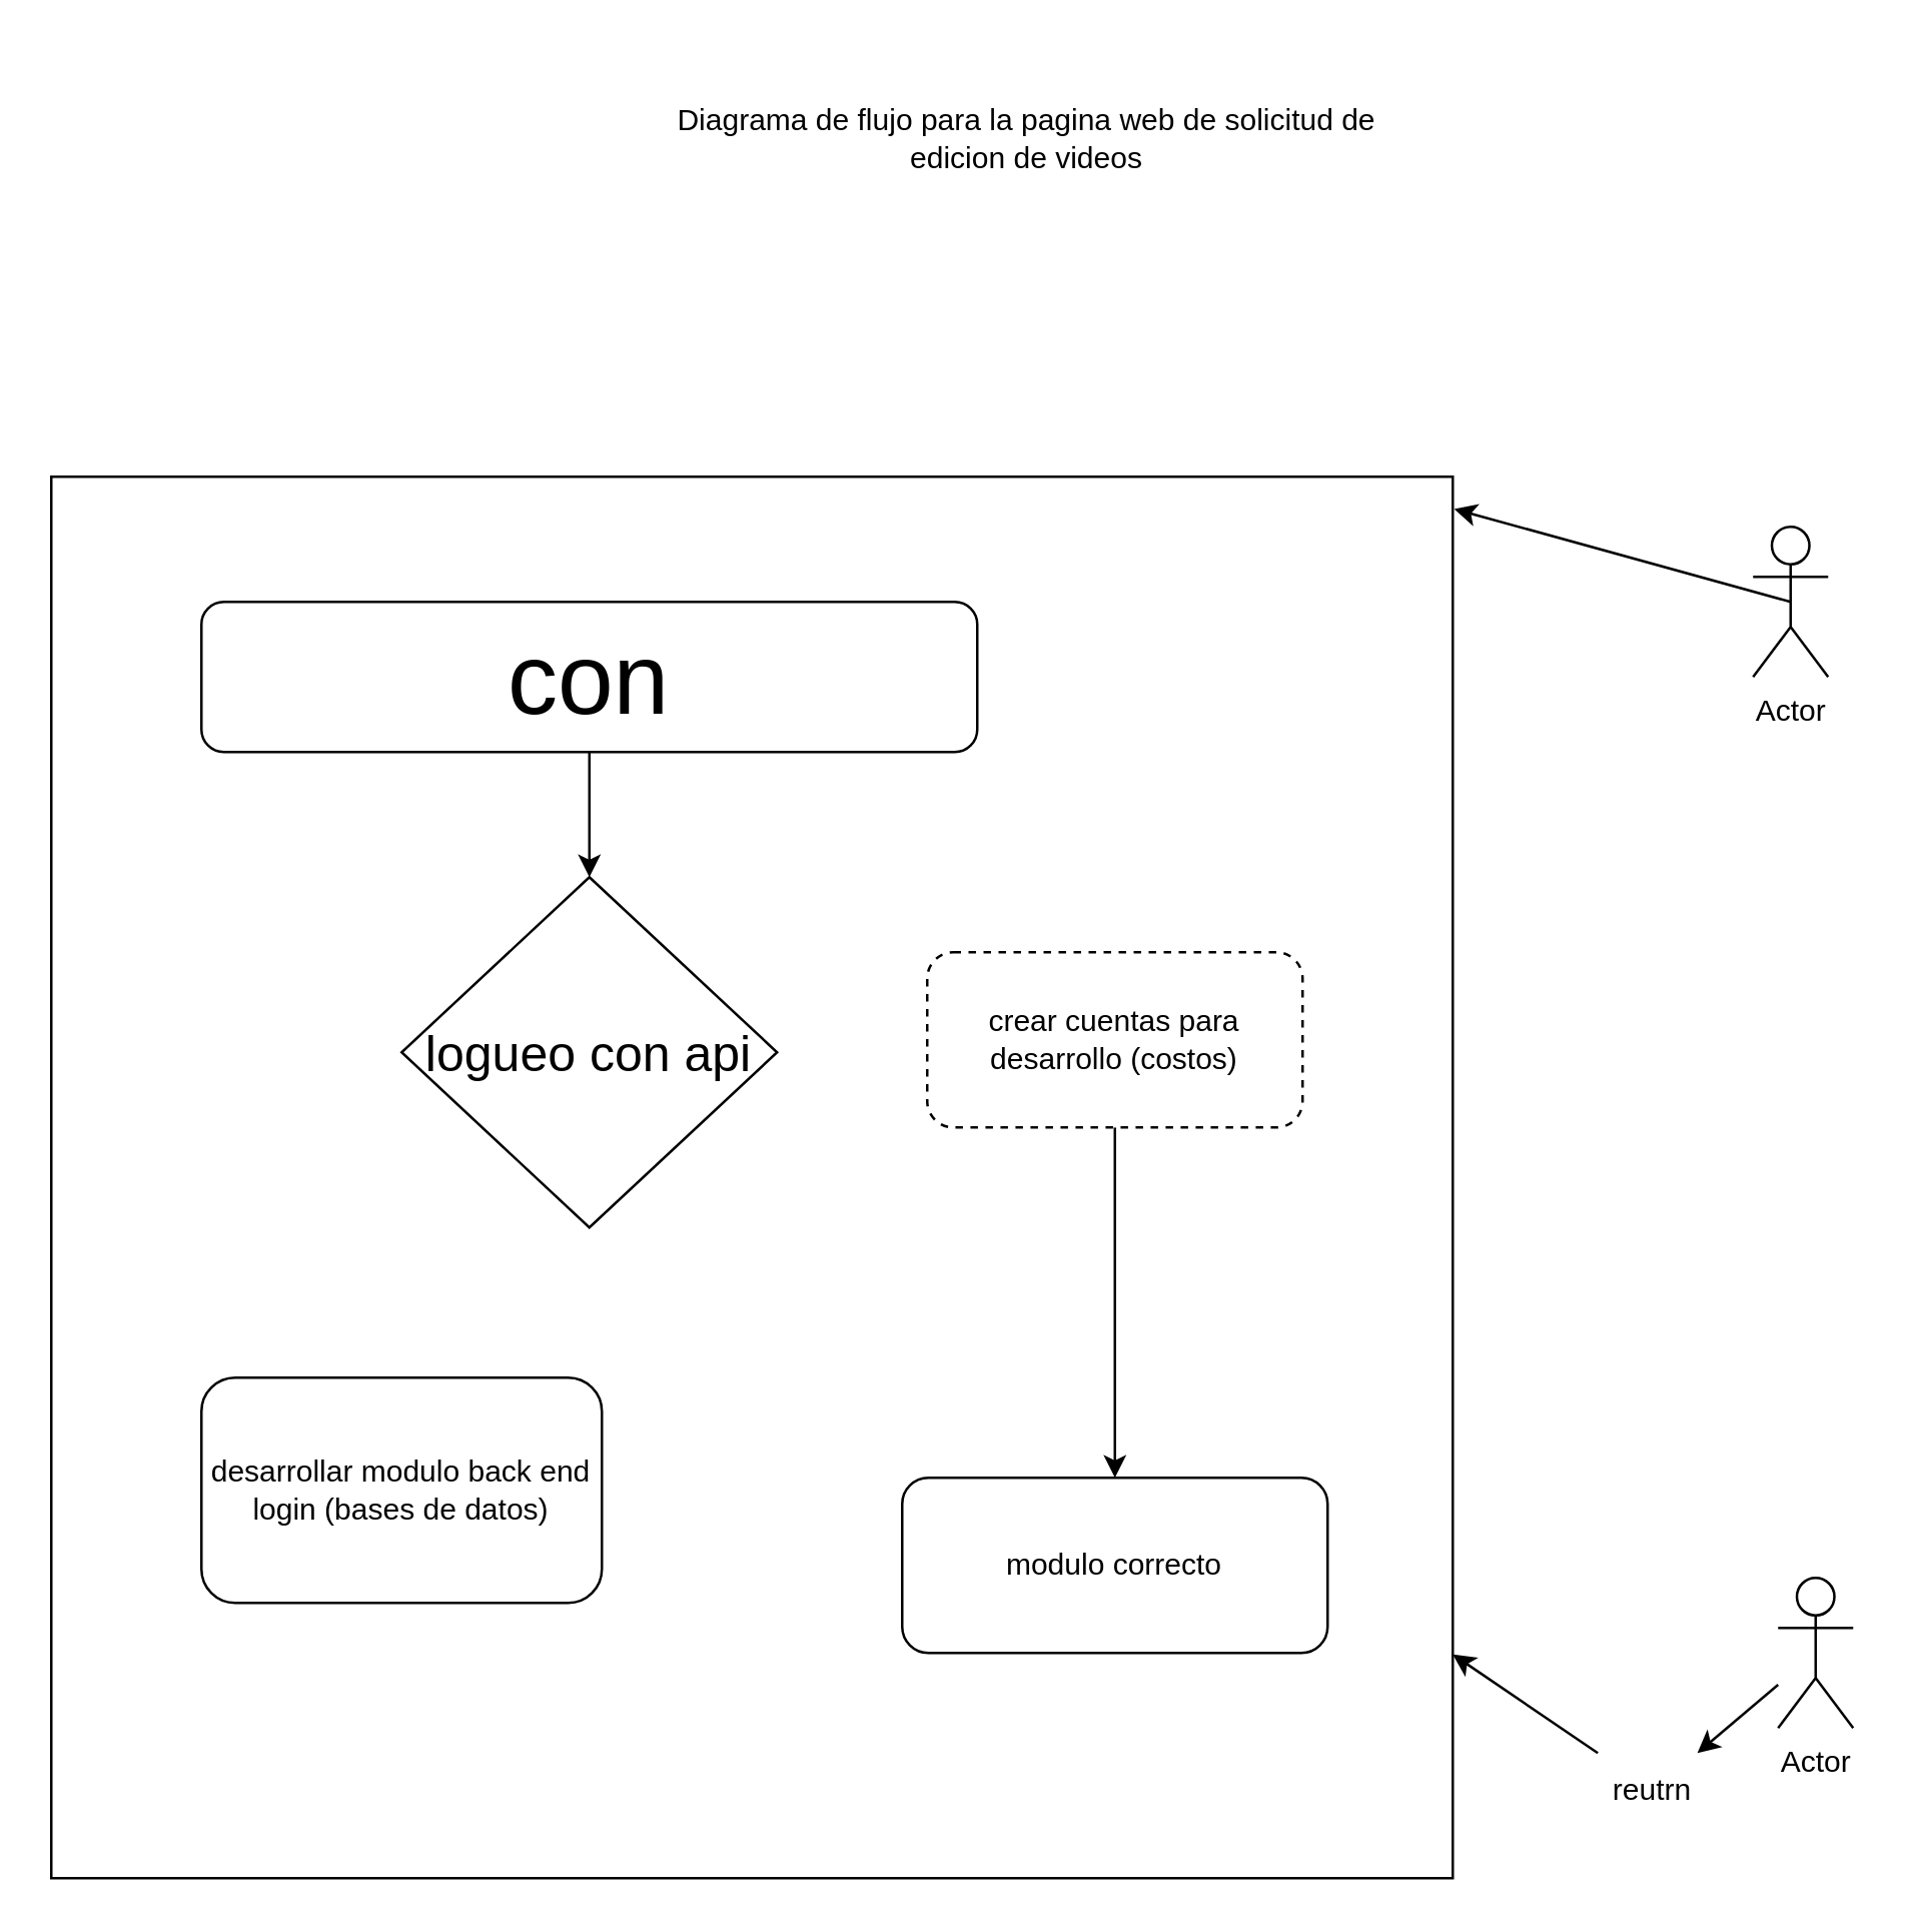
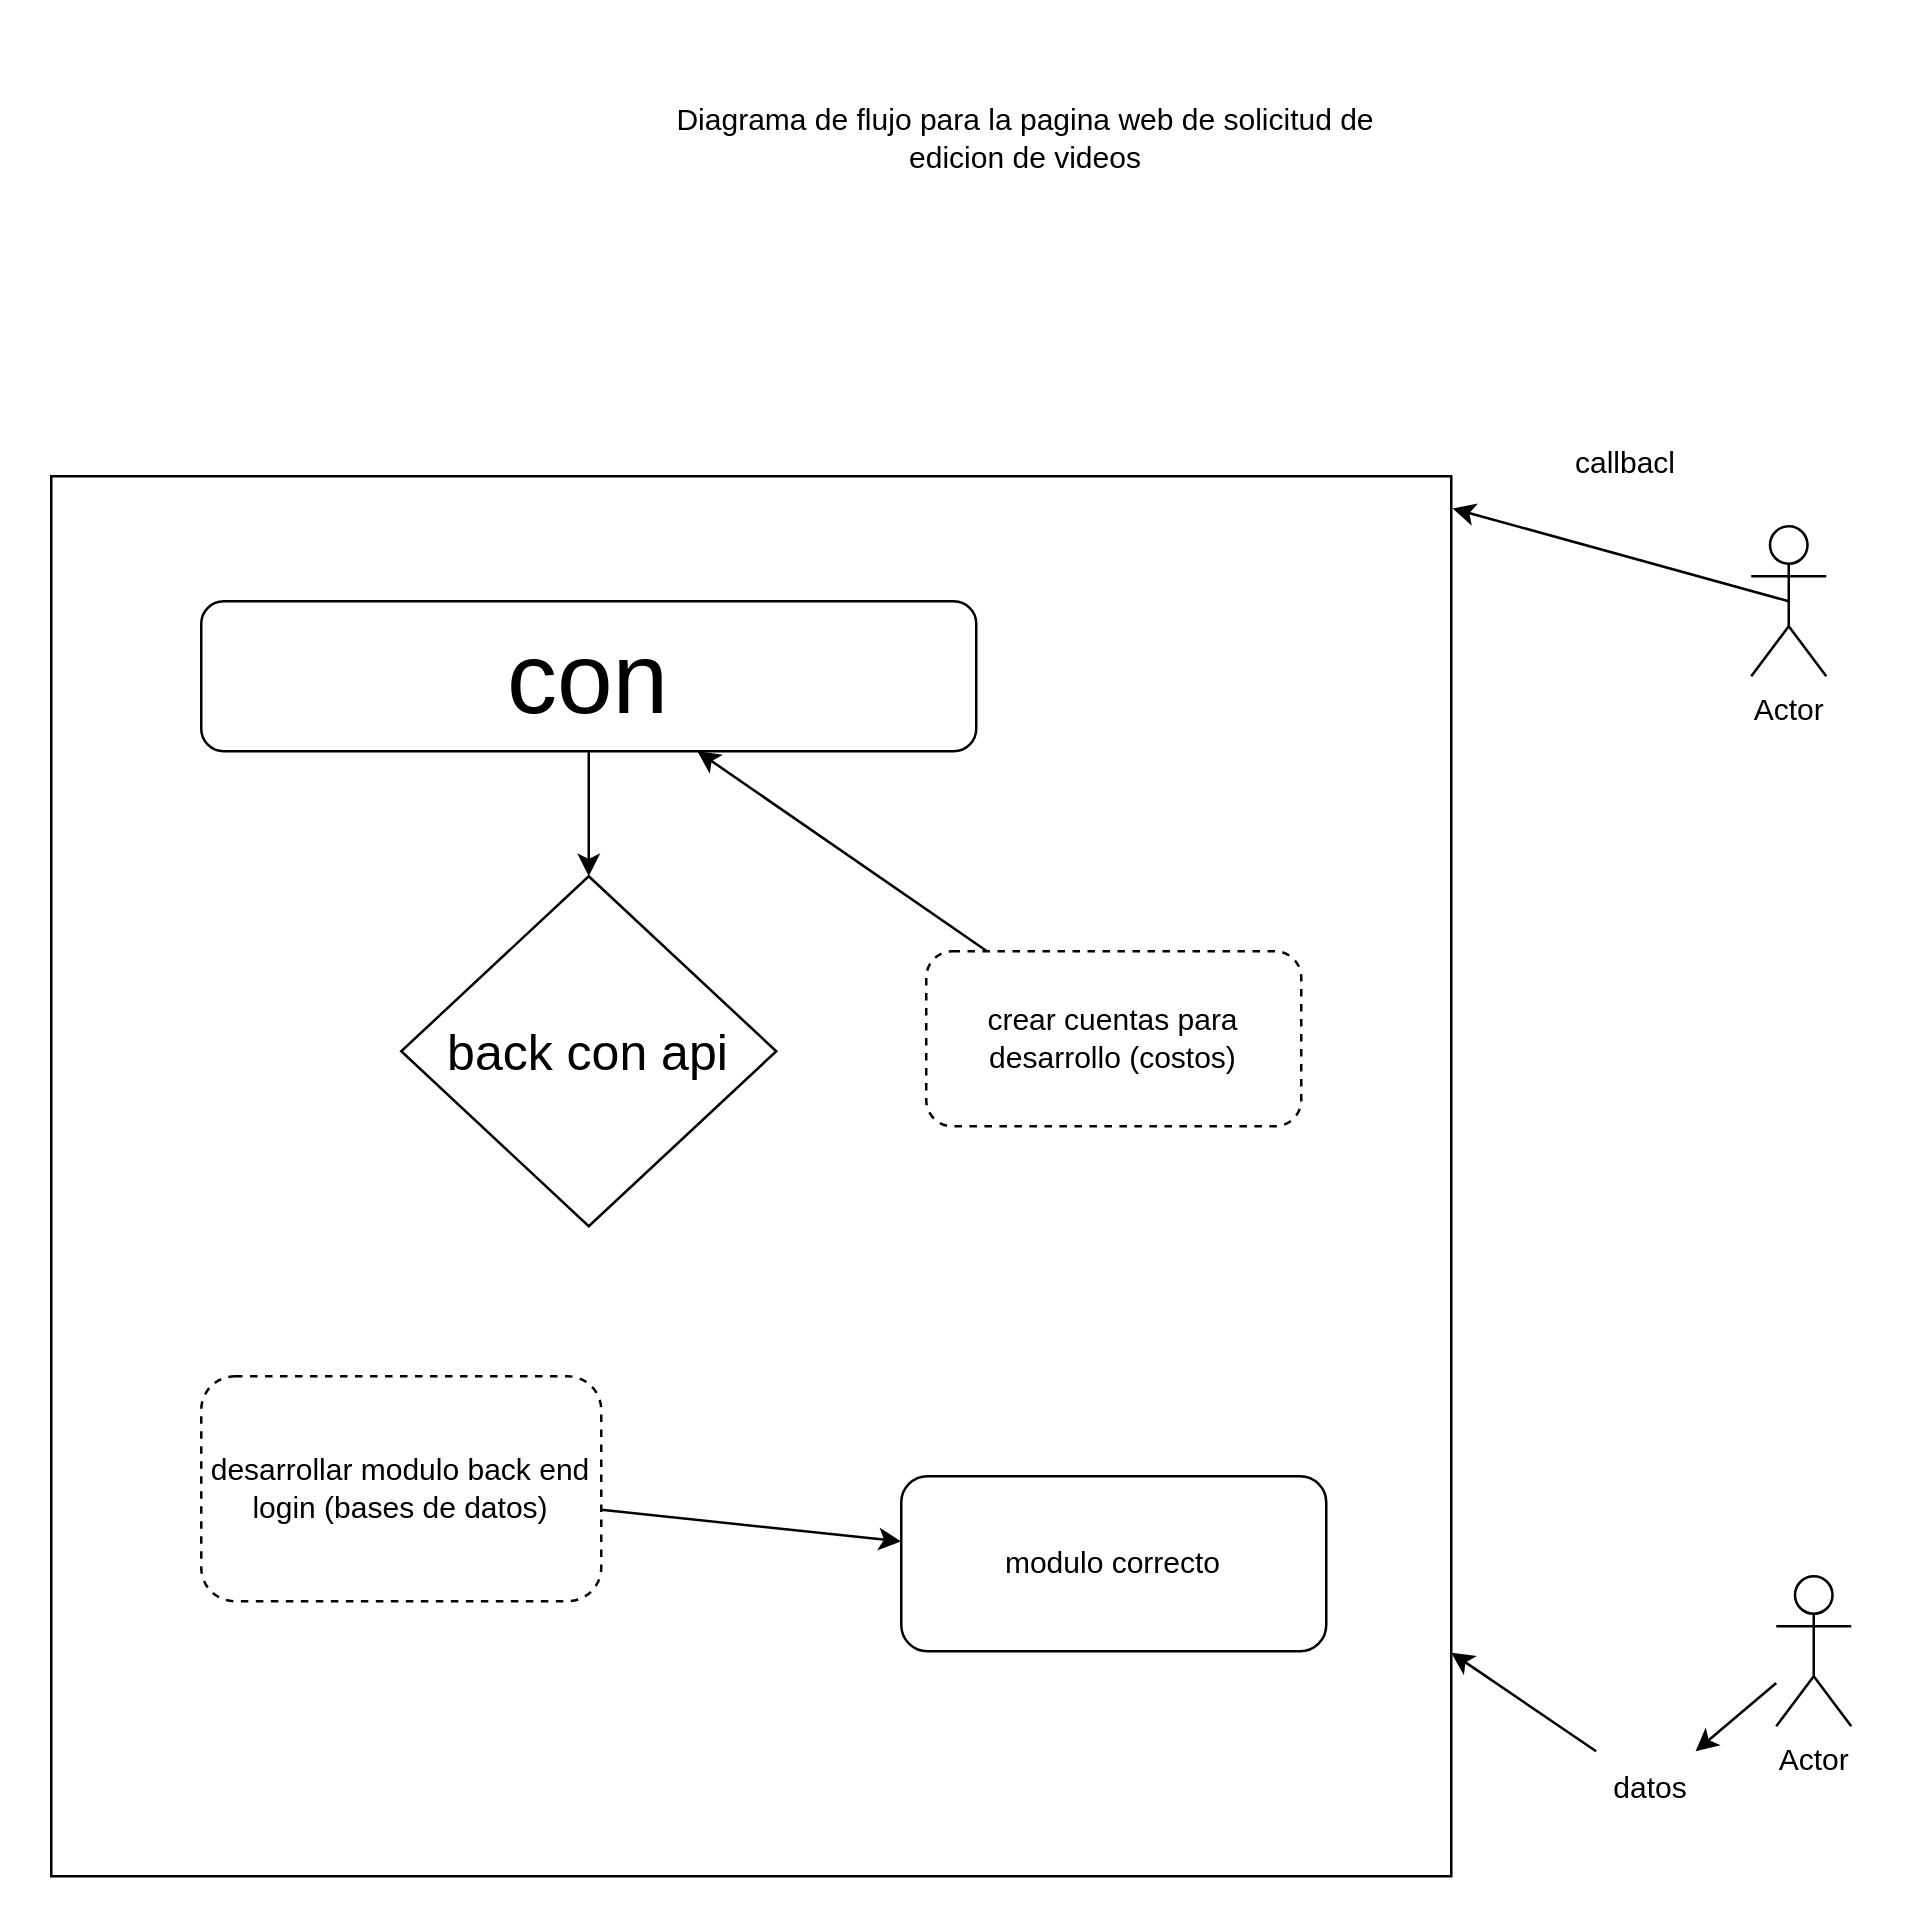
  <mxCell id="0" />
  <mxCell id="1" parent="0" />
  <mxCell id="2" value="Diagrama de flujo para la pagina web de solicitud de edicion de videos" style="text;html=1;align=center;verticalAlign=middle;whiteSpace=wrap;rounded=0;" parent="1" vertex="1"><mxGeometry x="250" y="20" width="320" height="70" as="geometry" /></mxCell>
  <mxCell id="3" value="" style="whiteSpace=wrap;html=1;aspect=fixed;" parent="1" vertex="1"><mxGeometry x="20" y="190" width="560" height="560" as="geometry" /></mxCell>
  <mxCell id="4" value="&lt;font style=&quot;font-size: 40px;&quot;&gt;con&lt;/font&gt;" style="rounded=1;whiteSpace=wrap;html=1;" parent="1" vertex="1"><mxGeometry x="80" y="240" width="310" height="60" as="geometry" /></mxCell>
  <mxCell id="5" value="" style="endArrow=classic;html=1;exitX=0.5;exitY=1;exitDx=0;exitDy=0;" parent="1" source="4" target="6" edge="1"><mxGeometry width="50" height="50" relative="1" as="geometry"><mxPoint x="290" y="690" as="sourcePoint" /><mxPoint x="340" y="640" as="targetPoint" /></mxGeometry></mxCell>
- <mxCell id="6" value="&lt;font style=&quot;font-size: 20px;&quot;&gt;logueo con api&lt;/font&gt;" style="rhombus;whiteSpace=wrap;html=1;" parent="1" vertex="1"><mxGeometry x="160" y="350" width="150" height="140" as="geometry" /></mxCell>
- <mxCell id="8" value="desarrollar modulo back end login (bases de datos)" style="rounded=1;whiteSpace=wrap;html=1;" parent="1" vertex="1"><mxGeometry x="80" y="550" width="160" height="90" as="geometry" /></mxCell>
+ <mxCell id="6" value="&lt;font style=&quot;font-size: 20px;&quot;&gt;back con api&lt;/font&gt;" style="rhombus;whiteSpace=wrap;html=1;" parent="1" vertex="1"><mxGeometry x="160" y="350" width="150" height="140" as="geometry" /></mxCell>
+ <mxCell id="7" style="edgeStyle=none;html=1;" parent="1" source="8" target="9" edge="1"><mxGeometry relative="1" as="geometry" /></mxCell>
+ <mxCell id="8" value="desarrollar modulo back end login (bases de datos)" style="rounded=1;whiteSpace=wrap;html=1;dashed=1;" parent="1" vertex="1"><mxGeometry x="80" y="550" width="160" height="90" as="geometry" /></mxCell>
  <mxCell id="9" value="modulo correcto" style="rounded=1;whiteSpace=wrap;html=1;" parent="1" vertex="1"><mxGeometry x="360" y="590" width="170" height="70" as="geometry" /></mxCell>
- <mxCell id="10" value="" style="edgeStyle=none;html=1;" parent="1" source="11" target="9" edge="1"><mxGeometry relative="1" as="geometry" /></mxCell>
+ <mxCell id="10" value="" style="edgeStyle=none;html=1;" parent="1" source="11" target="4" edge="1"><mxGeometry relative="1" as="geometry" /></mxCell>
  <mxCell id="11" value="crear cuentas para desarrollo (costos)" style="rounded=1;whiteSpace=wrap;html=1;dashed=1;" parent="1" vertex="1"><mxGeometry x="370" y="380" width="150" height="70" as="geometry" /></mxCell>
  <mxCell id="12" value="Actor" style="shape=umlActor;verticalLabelPosition=bottom;verticalAlign=top;html=1;outlineConnect=0;" parent="1" vertex="1"><mxGeometry x="700" y="210" width="30" height="60" as="geometry" /></mxCell>
  <mxCell id="13" value="" style="edgeStyle=none;html=1;" parent="1" source="14" target="18" edge="1"><mxGeometry relative="1" as="geometry" /></mxCell>
  <mxCell id="14" value="Actor" style="shape=umlActor;verticalLabelPosition=bottom;verticalAlign=top;html=1;outlineConnect=0;" parent="1" vertex="1"><mxGeometry x="710" y="630" width="30" height="60" as="geometry" /></mxCell>
  <mxCell id="15" style="edgeStyle=none;html=1;exitX=0.5;exitY=0.5;exitDx=0;exitDy=0;exitPerimeter=0;entryX=1.001;entryY=0.023;entryDx=0;entryDy=0;entryPerimeter=0;" parent="1" source="12" target="3" edge="1"><mxGeometry relative="1" as="geometry" /></mxCell>
+ <mxCell id="16" value="callbacl" style="text;html=1;align=center;verticalAlign=middle;whiteSpace=wrap;rounded=0;" parent="1" vertex="1"><mxGeometry x="620" y="170" width="60" height="30" as="geometry" /></mxCell>
  <mxCell id="17" value="" style="edgeStyle=none;html=1;" parent="1" source="18" target="3" edge="1"><mxGeometry relative="1" as="geometry" /></mxCell>
- <mxCell id="18" value="reutrn" style="text;html=1;align=center;verticalAlign=middle;whiteSpace=wrap;rounded=0;" parent="1" vertex="1"><mxGeometry x="630" y="700" width="60" height="30" as="geometry" /></mxCell>
+ <mxCell id="18" value="datos" style="text;html=1;align=center;verticalAlign=middle;whiteSpace=wrap;rounded=0;" parent="1" vertex="1"><mxGeometry x="630" y="700" width="60" height="30" as="geometry" /></mxCell>
